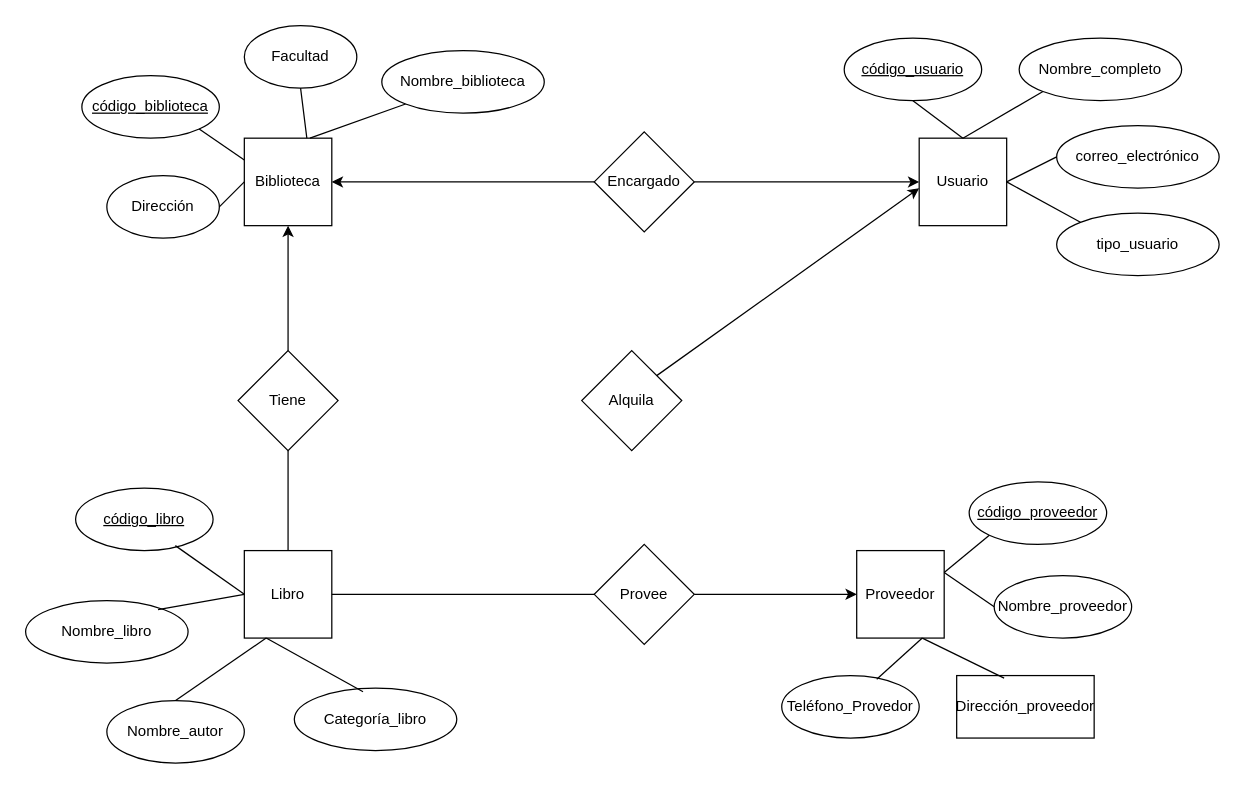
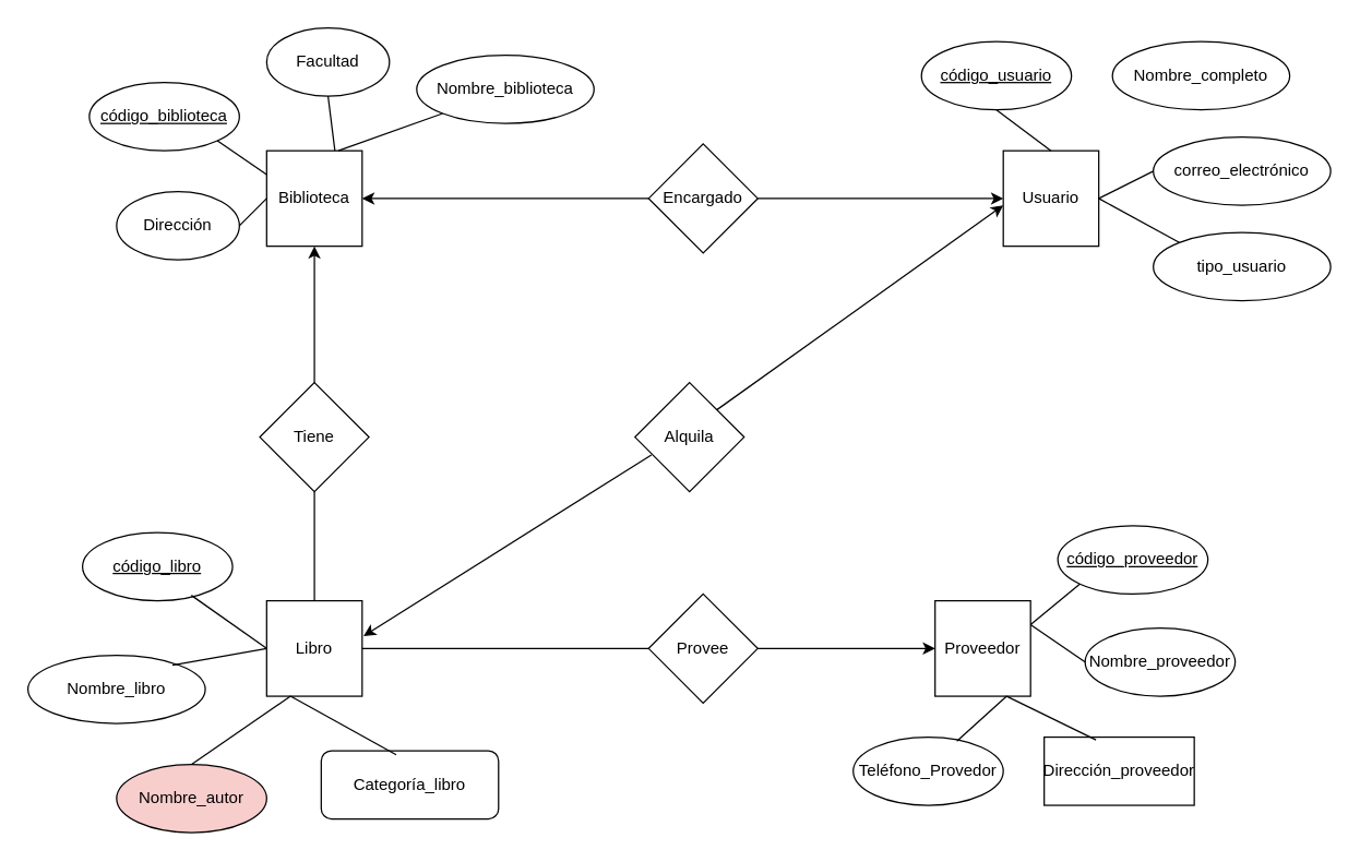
  <mxCell id="0" />
  <mxCell id="1" parent="0" />
  <mxCell id="2" value="Biblioteca" style="whiteSpace=wrap;html=1;aspect=fixed;" vertex="1" parent="1"><mxGeometry y="110" width="70" height="70" as="geometry" x="195" /></mxCell>
  <mxCell id="3" value="Usuario" style="whiteSpace=wrap;html=1;aspect=fixed;" vertex="1" parent="1"><mxGeometry x="735" y="110" width="70" height="70" as="geometry" /></mxCell>
  <mxCell id="4" value="Libro" style="whiteSpace=wrap;html=1;aspect=fixed;" vertex="1" parent="1"><mxGeometry y="440" width="70" height="70" as="geometry" x="195" /></mxCell>
  <mxCell id="5" value="Proveedor" style="whiteSpace=wrap;html=1;aspect=fixed;" vertex="1" parent="1"><mxGeometry x="685" y="440" width="70" height="70" as="geometry" /></mxCell>
  <mxCell id="6" value="&lt;u&gt;código_biblioteca&lt;/u&gt;" style="ellipse;whiteSpace=wrap;html=1;" vertex="1" parent="1"><mxGeometry x="65" y="60" width="110" height="50" as="geometry" /></mxCell>
  <mxCell id="7" value="&lt;u&gt;código_libro&lt;/u&gt;" style="ellipse;whiteSpace=wrap;html=1;" vertex="1" parent="1"><mxGeometry x="60" y="390" width="110" height="50" as="geometry" /></mxCell>
  <mxCell id="8" value="&lt;u&gt;código_usuario&lt;/u&gt;" style="ellipse;whiteSpace=wrap;html=1;" vertex="1" parent="1"><mxGeometry x="675" y="30" width="110" height="50" as="geometry" /></mxCell>
  <mxCell id="9" value="&lt;u&gt;código_proveedor&lt;/u&gt;" style="ellipse;whiteSpace=wrap;html=1;" vertex="1" parent="1"><mxGeometry x="775" y="385" width="110" height="50" as="geometry" /></mxCell>
  <mxCell id="10" value="Facultad" style="ellipse;whiteSpace=wrap;html=1;" vertex="1" parent="1"><mxGeometry y="20" width="90" height="50" as="geometry" x="195" /></mxCell>
  <mxCell id="11" value="Nombre_biblioteca" style="ellipse;whiteSpace=wrap;html=1;" vertex="1" parent="1"><mxGeometry x="305" y="40" width="130" height="50" as="geometry" /></mxCell>
  <mxCell id="12" style="edgeStyle=orthogonalEdgeStyle;rounded=0;orthogonalLoop=1;jettySize=auto;html=1;exitX=1;exitY=0.5;exitDx=0;exitDy=0;entryX=0;entryY=0.5;entryDx=0;entryDy=0;strokeColor=none;" edge="1" parent="1" source="13" target="2"><mxGeometry relative="1" as="geometry" /></mxCell>
  <mxCell id="13" value="Dirección" style="ellipse;whiteSpace=wrap;html=1;" vertex="1" parent="1"><mxGeometry x="85" y="140" width="90" height="50" as="geometry" /></mxCell>
  <mxCell id="14" value="" style="endArrow=none;html=1;rounded=0;entryX=0.5;entryY=1;entryDx=0;entryDy=0;" edge="1" parent="1" target="10"><mxGeometry width="50" height="50" relative="1" as="geometry"><mxPoint x="245" y="110" as="sourcePoint" /><mxPoint x="555" y="270" as="targetPoint" /></mxGeometry></mxCell>
  <mxCell id="15" value="" style="endArrow=none;html=1;rounded=0;entryX=1;entryY=1;entryDx=0;entryDy=0;exitX=0;exitY=0.25;exitDx=0;exitDy=0;" edge="1" parent="1" source="2" target="6"><mxGeometry width="50" height="50" relative="1" as="geometry"><mxPoint x="205" y="130" as="sourcePoint" /><mxPoint x="555" y="270" as="targetPoint" /></mxGeometry></mxCell>
  <mxCell id="16" value="" style="endArrow=none;html=1;rounded=0;exitX=1;exitY=0.5;exitDx=0;exitDy=0;entryX=0;entryY=0.5;entryDx=0;entryDy=0;" edge="1" parent="1" source="13" target="2"><mxGeometry width="50" height="50" relative="1" as="geometry"><mxPoint x="505" y="320" as="sourcePoint" /><mxPoint x="555" y="270" as="targetPoint" /></mxGeometry></mxCell>
  <mxCell id="17" value="" style="endArrow=none;html=1;rounded=0;entryX=0;entryY=1;entryDx=0;entryDy=0;exitX=0.75;exitY=0;exitDx=0;exitDy=0;" edge="1" parent="1" source="2" target="11"><mxGeometry width="50" height="50" relative="1" as="geometry"><mxPoint x="505" y="320" as="sourcePoint" /><mxPoint x="555" y="270" as="targetPoint" /></mxGeometry></mxCell>
  <mxCell id="18" value="Encargado" style="rhombus;whiteSpace=wrap;html=1;" vertex="1" parent="1"><mxGeometry x="475" y="105" width="80" height="80" as="geometry" /></mxCell>
  <mxCell id="19" value="" style="endArrow=classic;html=1;rounded=0;exitX=0;exitY=0.5;exitDx=0;exitDy=0;entryX=1;entryY=0.5;entryDx=0;entryDy=0;" edge="1" parent="1" source="18" target="2"><mxGeometry width="50" height="50" relative="1" as="geometry"><mxPoint x="505" y="320" as="sourcePoint" /><mxPoint x="555" y="270" as="targetPoint" /></mxGeometry></mxCell>
  <mxCell id="20" value="" style="endArrow=classic;html=1;rounded=0;exitX=1;exitY=0.5;exitDx=0;exitDy=0;entryX=0;entryY=0.5;entryDx=0;entryDy=0;" edge="1" parent="1" source="18" target="3"><mxGeometry width="50" height="50" relative="1" as="geometry"><mxPoint x="505" y="320" as="sourcePoint" /><mxPoint x="555" y="270" as="targetPoint" /></mxGeometry></mxCell>
  <mxCell id="21" value="Nombre_completo" style="ellipse;whiteSpace=wrap;html=1;" vertex="1" parent="1"><mxGeometry x="815" y="30" width="130" height="50" as="geometry" /></mxCell>
  <mxCell id="22" value="correo_electrónico" style="ellipse;whiteSpace=wrap;html=1;" vertex="1" parent="1"><mxGeometry x="845" y="100" width="130" height="50" as="geometry" /></mxCell>
  <mxCell id="23" value="tipo_usuario" style="ellipse;whiteSpace=wrap;html=1;" vertex="1" parent="1"><mxGeometry x="845" y="170" width="130" height="50" as="geometry" /></mxCell>
  <mxCell id="24" value="" style="endArrow=none;html=1;rounded=0;entryX=0.5;entryY=1;entryDx=0;entryDy=0;" edge="1" parent="1" target="8"><mxGeometry width="50" height="50" relative="1" as="geometry"><mxPoint x="770" y="110" as="sourcePoint" /><mxPoint x="555" y="270" as="targetPoint" /></mxGeometry></mxCell>
- <mxCell id="25" value="" style="endArrow=none;html=1;rounded=0;entryX=0;entryY=1;entryDx=0;entryDy=0;exitX=0.5;exitY=0;exitDx=0;exitDy=0;" edge="1" parent="1" source="3" target="21"><mxGeometry width="50" height="50" relative="1" as="geometry"><mxPoint x="505" y="320" as="sourcePoint" /><mxPoint x="555" y="270" as="targetPoint" /></mxGeometry></mxCell>
  <mxCell id="26" value="" style="endArrow=none;html=1;rounded=0;entryX=0;entryY=0.5;entryDx=0;entryDy=0;exitX=1;exitY=0.5;exitDx=0;exitDy=0;" edge="1" parent="1" source="3" target="22"><mxGeometry width="50" height="50" relative="1" as="geometry"><mxPoint x="505" y="320" as="sourcePoint" /><mxPoint x="555" y="270" as="targetPoint" /></mxGeometry></mxCell>
  <mxCell id="27" value="" style="endArrow=none;html=1;rounded=0;entryX=0;entryY=0;entryDx=0;entryDy=0;exitX=1;exitY=0.5;exitDx=0;exitDy=0;" edge="1" parent="1" source="3" target="23"><mxGeometry width="50" height="50" relative="1" as="geometry"><mxPoint x="505" y="320" as="sourcePoint" /><mxPoint x="555" y="270" as="targetPoint" /></mxGeometry></mxCell>
  <mxCell id="28" value="Nombre_libro" style="ellipse;whiteSpace=wrap;html=1;" vertex="1" parent="1"><mxGeometry x="20" y="480" width="130" height="50" as="geometry" /></mxCell>
  <mxCell id="29" value="" style="endArrow=none;html=1;rounded=0;entryX=0;entryY=0.5;entryDx=0;entryDy=0;" edge="1" parent="1" target="4"><mxGeometry width="50" height="50" relative="1" as="geometry"><mxPoint x="139.777" y="436.019" as="sourcePoint" /><mxPoint x="535" y="390" as="targetPoint" /></mxGeometry></mxCell>
  <mxCell id="30" value="" style="endArrow=none;html=1;rounded=0;exitX=1;exitY=0;exitDx=0;exitDy=0;entryX=0;entryY=0.5;entryDx=0;entryDy=0;" edge="1" parent="1" target="4"><mxGeometry width="50" height="50" relative="1" as="geometry"><mxPoint x="125.962" y="487.322" as="sourcePoint" /><mxPoint y="470" as="targetPoint" x="195" /></mxGeometry></mxCell>
- <mxCell id="31" value="Nombre_autor" style="ellipse;whiteSpace=wrap;html=1;" vertex="1" parent="1"><mxGeometry x="85" y="560" width="110" height="50" as="geometry" /></mxCell>
- <mxCell id="32" value="Categoría_libro" style="ellipse;whiteSpace=wrap;html=1;" vertex="1" parent="1"><mxGeometry x="235" y="550" width="130" height="50" as="geometry" /></mxCell>
+ <mxCell id="31" value="Nombre_autor" style="ellipse;whiteSpace=wrap;html=1;fillColor=#f8cecc;" vertex="1" parent="1"><mxGeometry x="85" y="560" width="110" height="50" as="geometry" /></mxCell>
+ <mxCell id="32" value="Categoría_libro" style="whiteSpace=wrap;html=1;rounded=1;" vertex="1" parent="1"><mxGeometry x="235" y="550" width="130" height="50" as="geometry" /></mxCell>
  <mxCell id="33" value="" style="endArrow=none;html=1;rounded=0;exitX=0.5;exitY=0;exitDx=0;exitDy=0;entryX=0.25;entryY=1;entryDx=0;entryDy=0;" edge="1" parent="1" source="31" target="4"><mxGeometry width="50" height="50" relative="1" as="geometry"><mxPoint x="485" y="560" as="sourcePoint" /><mxPoint x="535" y="510" as="targetPoint" /></mxGeometry></mxCell>
  <mxCell id="34" value="" style="endArrow=none;html=1;rounded=0;entryX=0.25;entryY=1;entryDx=0;entryDy=0;exitX=0.423;exitY=0.06;exitDx=0;exitDy=0;exitPerimeter=0;" edge="1" parent="1" source="32" target="4"><mxGeometry width="50" height="50" relative="1" as="geometry"><mxPoint x="485" y="560" as="sourcePoint" /><mxPoint x="535" y="510" as="targetPoint" /></mxGeometry></mxCell>
  <mxCell id="35" value="Alquila" style="rhombus;whiteSpace=wrap;html=1;" vertex="1" parent="1"><mxGeometry x="465" y="280" width="80" height="80" as="geometry" /></mxCell>
  <mxCell id="36" value="" style="endArrow=classic;html=1;rounded=0;exitX=1;exitY=0;exitDx=0;exitDy=0;" edge="1" parent="1" source="35"><mxGeometry width="50" height="50" relative="1" as="geometry"><mxPoint x="525" y="290" as="sourcePoint" /><mxPoint x="735" y="150" as="targetPoint" /></mxGeometry></mxCell>
+ <mxCell id="37" value="" style="endArrow=classic;html=1;rounded=0;exitX=0.15;exitY=0.663;exitDx=0;exitDy=0;exitPerimeter=0;entryX=1.014;entryY=0.371;entryDx=0;entryDy=0;entryPerimeter=0;" edge="1" parent="1" source="35" target="4"><mxGeometry width="50" height="50" relative="1" as="geometry"><mxPoint x="485" y="340" as="sourcePoint" /><mxPoint x="285" y="470" as="targetPoint" /></mxGeometry></mxCell>
  <mxCell id="38" value="Tiene" style="rhombus;whiteSpace=wrap;html=1;" vertex="1" parent="1"><mxGeometry x="190" y="280" width="80" height="80" as="geometry" /></mxCell>
  <mxCell id="39" value="" style="endArrow=classic;html=1;rounded=0;exitX=0.5;exitY=0;exitDx=0;exitDy=0;entryX=0.5;entryY=1;entryDx=0;entryDy=0;" edge="1" parent="1" source="38" target="2"><mxGeometry width="50" height="50" relative="1" as="geometry"><mxPoint x="505" y="310" as="sourcePoint" /><mxPoint x="555" y="260" as="targetPoint" /></mxGeometry></mxCell>
  <mxCell id="40" value="Provee" style="rhombus;whiteSpace=wrap;html=1;" vertex="1" parent="1"><mxGeometry x="475" y="435" width="80" height="80" as="geometry" /></mxCell>
  <mxCell id="41" value="" style="endArrow=classic;html=1;rounded=0;entryX=0;entryY=0.5;entryDx=0;entryDy=0;exitX=1;exitY=0.5;exitDx=0;exitDy=0;" edge="1" parent="1" source="40" target="5"><mxGeometry width="50" height="50" relative="1" as="geometry"><mxPoint x="555" y="470" as="sourcePoint" /><mxPoint x="609" y="420" as="targetPoint" /></mxGeometry></mxCell>
  <mxCell id="42" value="" style="endArrow=none;html=1;rounded=0;exitX=1;exitY=0.5;exitDx=0;exitDy=0;" edge="1" parent="1" source="4" target="40"><mxGeometry width="50" height="50" relative="1" as="geometry"><mxPoint x="505" y="310" as="sourcePoint" /><mxPoint x="555" y="260" as="targetPoint" /></mxGeometry></mxCell>
  <mxCell id="43" value="" style="endArrow=none;html=1;rounded=0;entryX=0.5;entryY=1;entryDx=0;entryDy=0;exitX=0.5;exitY=0;exitDx=0;exitDy=0;" edge="1" parent="1" source="4" target="38"><mxGeometry width="50" height="50" relative="1" as="geometry"><mxPoint x="505" y="310" as="sourcePoint" /><mxPoint x="555" y="260" as="targetPoint" /></mxGeometry></mxCell>
  <mxCell id="44" value="Nombre_proveedor" style="ellipse;whiteSpace=wrap;html=1;" vertex="1" parent="1"><mxGeometry x="795" y="460" width="110" height="50" as="geometry" /></mxCell>
  <mxCell id="45" value="Dirección_proveedor" style="whiteSpace=wrap;html=1;rounded=0;" vertex="1" parent="1"><mxGeometry x="765" y="540" width="110" height="50" as="geometry" /></mxCell>
  <mxCell id="46" value="Teléfono_Provedor" style="ellipse;whiteSpace=wrap;html=1;" vertex="1" parent="1"><mxGeometry x="625" y="540" width="110" height="50" as="geometry" /></mxCell>
  <mxCell id="47" value="" style="endArrow=none;html=1;rounded=0;exitX=1;exitY=0.25;exitDx=0;exitDy=0;entryX=0;entryY=1;entryDx=0;entryDy=0;" edge="1" parent="1" source="5" target="9"><mxGeometry width="50" height="50" relative="1" as="geometry"><mxPoint x="705" y="370" as="sourcePoint" /><mxPoint x="755" y="320" as="targetPoint" /></mxGeometry></mxCell>
  <mxCell id="48" value="" style="endArrow=none;html=1;rounded=0;exitX=1;exitY=0.25;exitDx=0;exitDy=0;entryX=0;entryY=0.5;entryDx=0;entryDy=0;" edge="1" parent="1" source="5" target="44"><mxGeometry width="50" height="50" relative="1" as="geometry"><mxPoint x="715" y="380" as="sourcePoint" /><mxPoint x="765" y="330" as="targetPoint" /></mxGeometry></mxCell>
  <mxCell id="49" value="" style="endArrow=none;html=1;rounded=0;exitX=0.75;exitY=1;exitDx=0;exitDy=0;entryX=0.345;entryY=0.04;entryDx=0;entryDy=0;entryPerimeter=0;" edge="1" parent="1" source="5" target="45"><mxGeometry width="50" height="50" relative="1" as="geometry"><mxPoint x="725" y="390" as="sourcePoint" /><mxPoint x="775" y="340" as="targetPoint" /></mxGeometry></mxCell>
  <mxCell id="50" value="" style="endArrow=none;html=1;rounded=0;exitX=0.691;exitY=0.06;exitDx=0;exitDy=0;exitPerimeter=0;entryX=0.75;entryY=1;entryDx=0;entryDy=0;" edge="1" parent="1" source="46" target="5"><mxGeometry width="50" height="50" relative="1" as="geometry"><mxPoint x="735" y="400" as="sourcePoint" /><mxPoint x="785" y="350" as="targetPoint" /></mxGeometry></mxCell>
